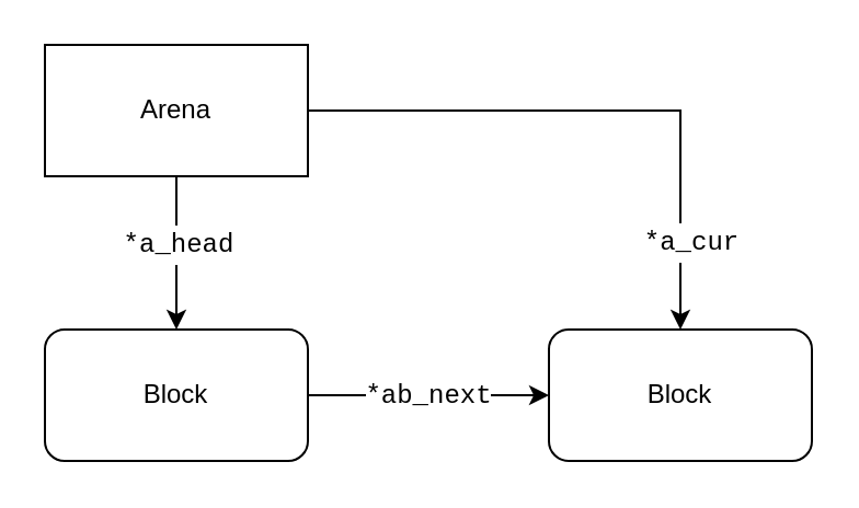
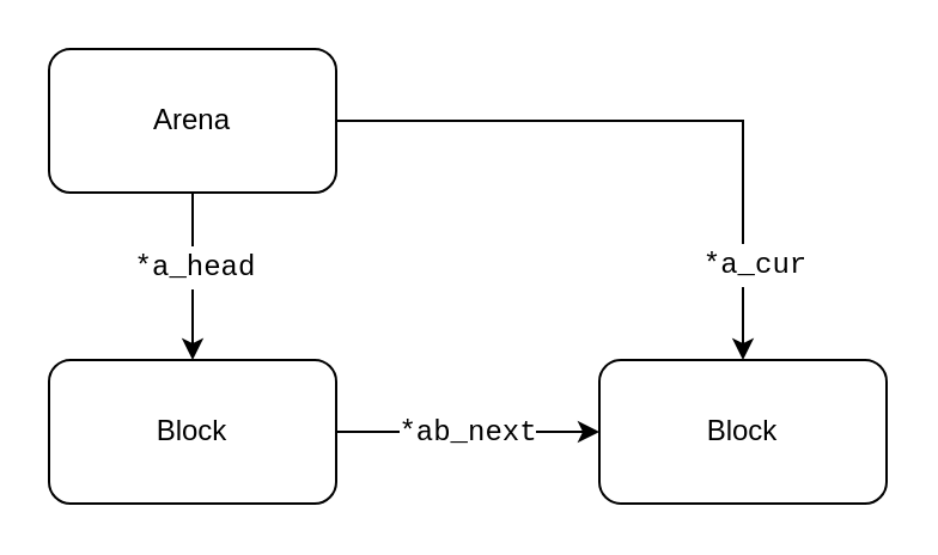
  <mxCell id="0" />
  <mxCell id="1" parent="0" />
  <mxCell id="2" value="&lt;div style=&quot;font-family: &amp;#34;menlo&amp;#34; , &amp;#34;monaco&amp;#34; , &amp;#34;courier new&amp;#34; , monospace ; font-size: 12px ; line-height: 18px&quot;&gt;*ab_next&lt;/div&gt;" style="edgeStyle=orthogonalEdgeStyle;rounded=0;orthogonalLoop=1;jettySize=auto;html=1;exitX=1;exitY=0.5;exitDx=0;exitDy=0;entryX=0;entryY=0.5;entryDx=0;entryDy=0;" edge="1" parent="1" source="3" target="4"><mxGeometry relative="1" as="geometry" /></mxCell>
  <mxCell id="3" value="Block" style="rounded=1;whiteSpace=wrap;html=1;" vertex="1" parent="1"><mxGeometry x="20" y="150" width="120" height="60" as="geometry" /></mxCell>
  <mxCell id="4" value="Block" style="rounded=1;whiteSpace=wrap;html=1;" vertex="1" parent="1"><mxGeometry x="250" y="150" width="120" height="60" as="geometry" /></mxCell>
  <mxCell id="5" style="edgeStyle=orthogonalEdgeStyle;rounded=0;orthogonalLoop=1;jettySize=auto;html=1;exitX=0.5;exitY=1;exitDx=0;exitDy=0;entryX=0.5;entryY=0;entryDx=0;entryDy=0;" edge="1" parent="1" source="9" target="3"><mxGeometry relative="1" as="geometry" /></mxCell>
  <mxCell id="6" value="&lt;div style=&quot;font-family: &amp;#34;menlo&amp;#34; , &amp;#34;monaco&amp;#34; , &amp;#34;courier new&amp;#34; , monospace ; font-size: 12px ; line-height: 18px&quot;&gt; *a_head&lt;/div&gt;" style="edgeLabel;html=1;align=center;verticalAlign=middle;resizable=0;points=[];" vertex="1" connectable="0" parent="5"><mxGeometry x="-0.143" relative="1" as="geometry"><mxPoint as="offset" /></mxGeometry></mxCell>
  <mxCell id="7" style="edgeStyle=orthogonalEdgeStyle;rounded=0;orthogonalLoop=1;jettySize=auto;html=1;exitX=1;exitY=0.5;exitDx=0;exitDy=0;entryX=0.5;entryY=0;entryDx=0;entryDy=0;" edge="1" parent="1" source="9" target="4"><mxGeometry relative="1" as="geometry" /></mxCell>
  <mxCell id="8" value="&lt;div style=&quot;font-family: &amp;#34;menlo&amp;#34; , &amp;#34;monaco&amp;#34; , &amp;#34;courier new&amp;#34; , monospace ; font-size: 12px ; line-height: 18px&quot;&gt;*a_cur&lt;/div&gt;" style="edgeLabel;html=1;align=center;verticalAlign=middle;resizable=0;points=[];" vertex="1" connectable="0" parent="7"><mxGeometry x="0.696" y="4" relative="1" as="geometry"><mxPoint as="offset" /></mxGeometry></mxCell>
- <mxCell id="9" value="Arena" style="whiteSpace=wrap;html=1;rounded=0;" vertex="1" parent="1"><mxGeometry x="20" y="20" width="120" height="60" as="geometry" /></mxCell>
+ <mxCell id="9" value="Arena" style="rounded=1;whiteSpace=wrap;html=1;" vertex="1" parent="1"><mxGeometry x="20" y="20" width="120" height="60" as="geometry" /></mxCell>
